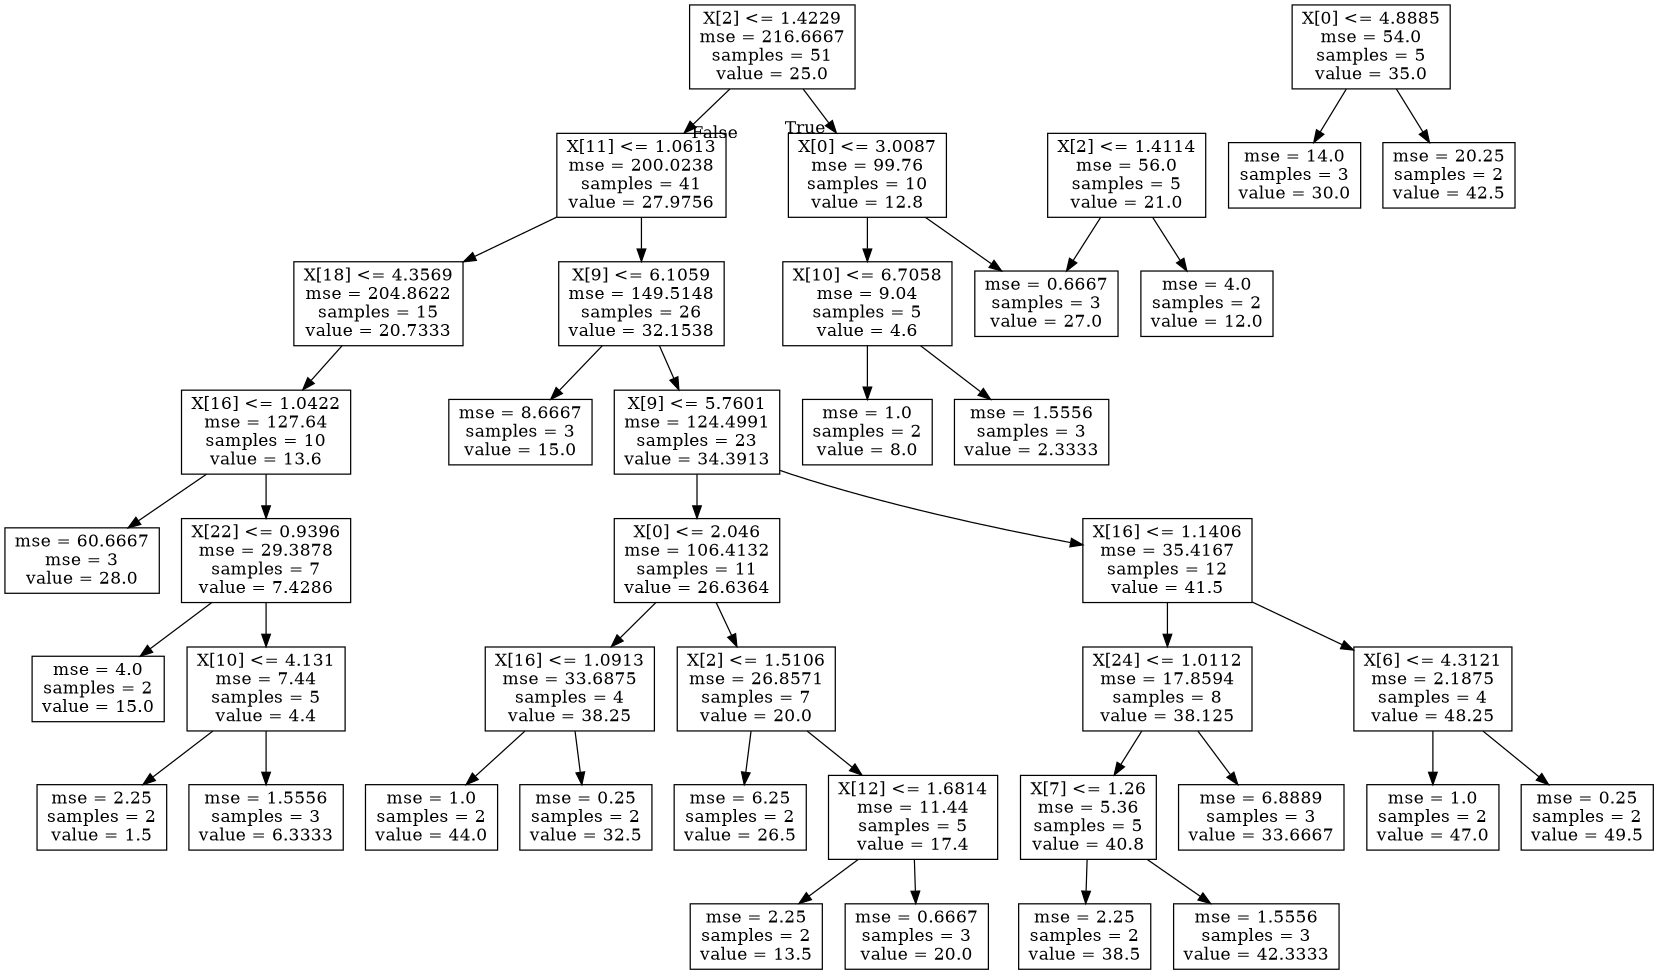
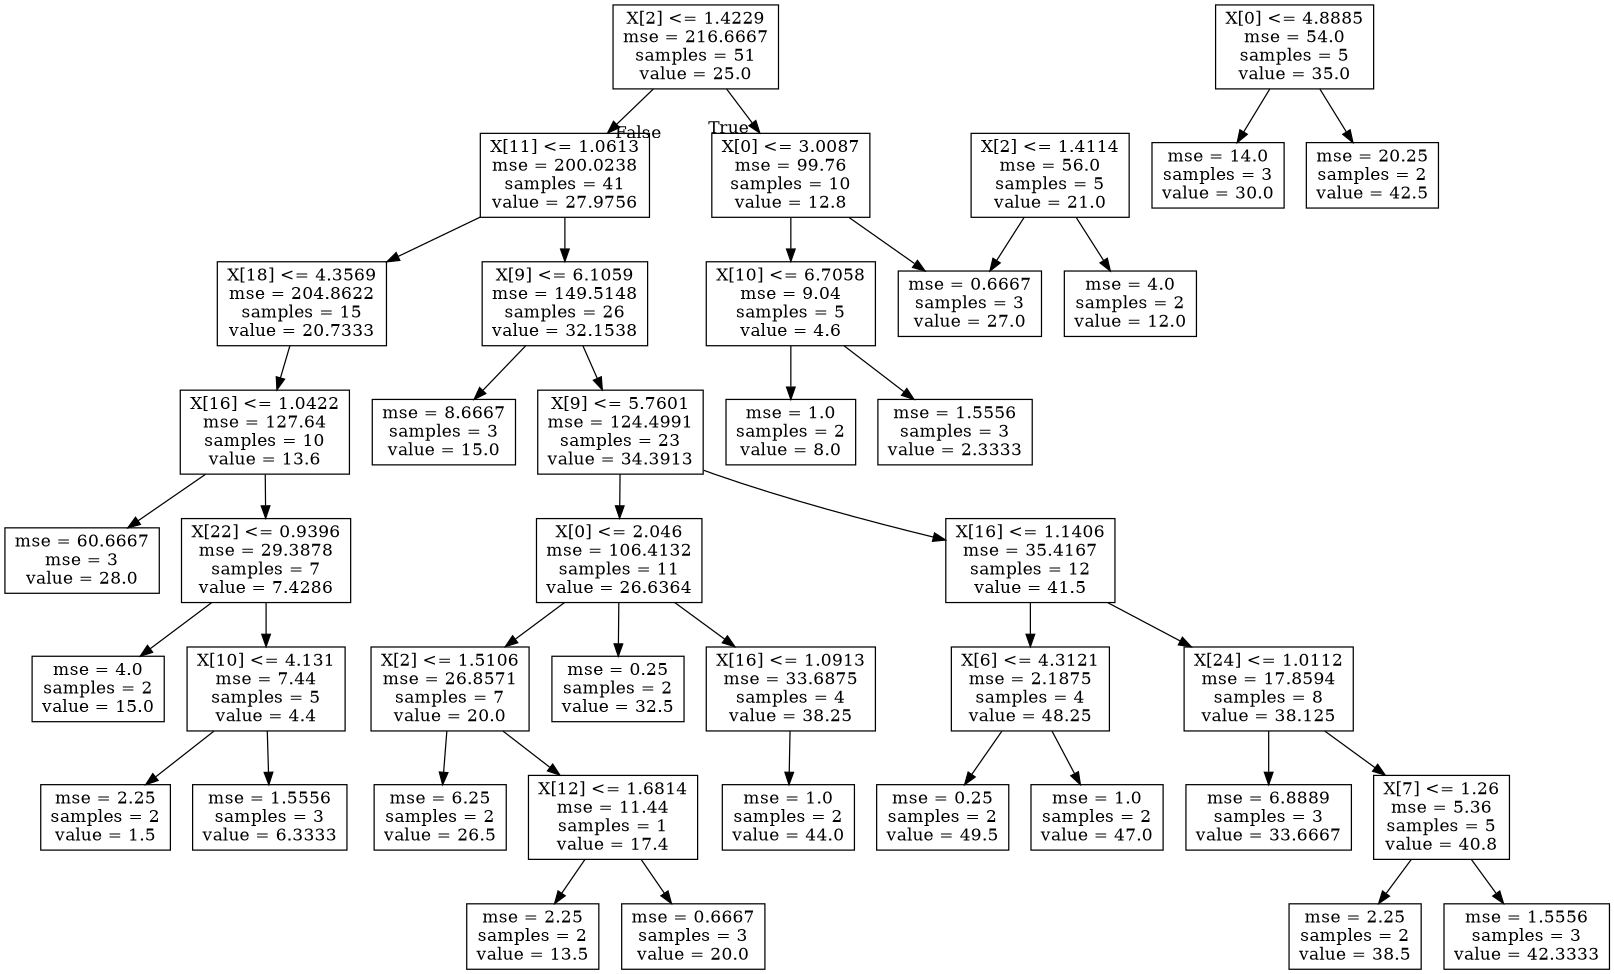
  digraph {
    fontname="DejaVu Serif"
    node [fontname="DejaVu Serif" shape=box]
    edge [fontname="DejaVu Serif"]
    n1 [label="X[2] <= 1.4229\nmse = 216.6667\nsamples = 51\nvalue = 25.0"]
    n2 [label="X[0] <= 3.0087\nmse = 99.76\nsamples = 10\nvalue = 12.8"]
    n3 [label="X[11] <= 1.0613\nmse = 200.0238\nsamples = 41\nvalue = 27.9756"]
    n4 [label="X[10] <= 6.7058\nmse = 9.04\nsamples = 5\nvalue = 4.6"]
    n5 [label="mse = 0.6667\nsamples = 3\nvalue = 27.0"]
    n6 [label="X[9] <= 6.1059\nmse = 149.5148\nsamples = 26\nvalue = 32.1538"]
    n7 [label="X[18] <= 4.3569\nmse = 204.8622\nsamples = 15\nvalue = 20.7333"]
    n8 [label="X[2] <= 1.4114\nmse = 56.0\nsamples = 5\nvalue = 21.0"]
    n9 [label="mse = 4.0\nsamples = 2\nvalue = 12.0"]
    n10 [label="mse = 1.5556\nsamples = 3\nvalue = 2.3333"]
    n11 [label="mse = 1.0\nsamples = 2\nvalue = 8.0"]
    n12 [label="X[9] <= 5.7601\nmse = 124.4991\nsamples = 23\nvalue = 34.3913"]
    n13 [label="mse = 8.6667\nsamples = 3\nvalue = 15.0"]
    n14 [label="X[16] <= 1.0422\nmse = 127.64\nsamples = 10\nvalue = 13.6"]
    n15 [label="X[0] <= 2.046\nmse = 106.4132\nsamples = 11\nvalue = 26.6364"]
    n16 [label="X[16] <= 1.1406\nmse = 35.4167\nsamples = 12\nvalue = 41.5"]
    n17 [label="X[16] <= 1.0913\nmse = 33.6875\nsamples = 4\nvalue = 38.25"]
    n18 [label="X[2] <= 1.5106\nmse = 26.8571\nsamples = 7\nvalue = 20.0"]
    n19 [label="X[24] <= 1.0112\nmse = 17.8594\nsamples = 8\nvalue = 38.125"]
    n20 [label="X[6] <= 4.3121\nmse = 2.1875\nsamples = 4\nvalue = 48.25"]
    n21 [label="mse = 1.0\nsamples = 2\nvalue = 44.0"]
    n22 [label="mse = 0.25\nsamples = 2\nvalue = 32.5"]
    n23 [label="mse = 6.25\nsamples = 2\nvalue = 26.5"]
-   n24 [label="X[12] <= 1.6814\nmse = 11.44\nsamples = 5\nvalue = 17.4"]
+   n24 [label="X[12] <= 1.6814\nmse = 11.44\nsamples = 1\nvalue = 17.4"]
    n25 [label="mse = 2.25\nsamples = 2\nvalue = 13.5"]
    n26 [label="mse = 0.6667\nsamples = 3\nvalue = 20.0"]
    n27 [label="X[7] <= 1.26\nmse = 5.36\nsamples = 5\nvalue = 40.8"]
    n28 [label="mse = 6.8889\nsamples = 3\nvalue = 33.6667"]
    n29 [label="mse = 1.0\nsamples = 2\nvalue = 47.0"]
    n30 [label="mse = 0.25\nsamples = 2\nvalue = 49.5"]
    n31 [label="mse = 2.25\nsamples = 2\nvalue = 38.5"]
    n32 [label="mse = 1.5556\nsamples = 3\nvalue = 42.3333"]
    n33 [label="X[0] <= 4.8885\nmse = 54.0\nsamples = 5\nvalue = 35.0"]
    n34 [label="mse = 14.0\nsamples = 3\nvalue = 30.0"]
    n35 [label="mse = 20.25\nsamples = 2\nvalue = 42.5"]
    n36 [label="mse = 60.6667\nmse = 3\nvalue = 28.0"]
    n37 [label="X[22] <= 0.9396\nmse = 29.3878\nsamples = 7\nvalue = 7.4286"]
    n38 [label="mse = 4.0\nsamples = 2\nvalue = 15.0"]
    n39 [label="X[10] <= 4.131\nmse = 7.44\nsamples = 5\nvalue = 4.4"]
    n40 [label="mse = 2.25\nsamples = 2\nvalue = 1.5"]
    n41 [label="mse = 1.5556\nsamples = 3\nvalue = 6.3333"]
    n1 -> n2 [headlabel=True labelangle=45 labeldistance=2.5]
    n1 -> n3 [headlabel=False labelangle=-45 labeldistance=2.5]
    n2 -> n4
    n2 -> n5
    n3 -> n6
    n3 -> n7
    n4 -> n10
    n4 -> n11
    n6 -> n12
    n6 -> n13
    n7 -> n14
    n8 -> n5
    n8 -> n9
    n12 -> n15
    n12 -> n16
    n14 -> n36
    n14 -> n37
    n15 -> n17
    n15 -> n18
    n16 -> n19
    n16 -> n20
    n17 -> n21
-   n17 -> n22
+   n15 -> n22
    n18 -> n23
    n18 -> n24
    n19 -> n27
    n19 -> n28
    n20 -> n29
    n20 -> n30
    n24 -> n25
    n24 -> n26
    n27 -> n31
    n27 -> n32
    n33 -> n34
    n33 -> n35
    n37 -> n38
    n37 -> n39
    n39 -> n40
    n39 -> n41
  }
